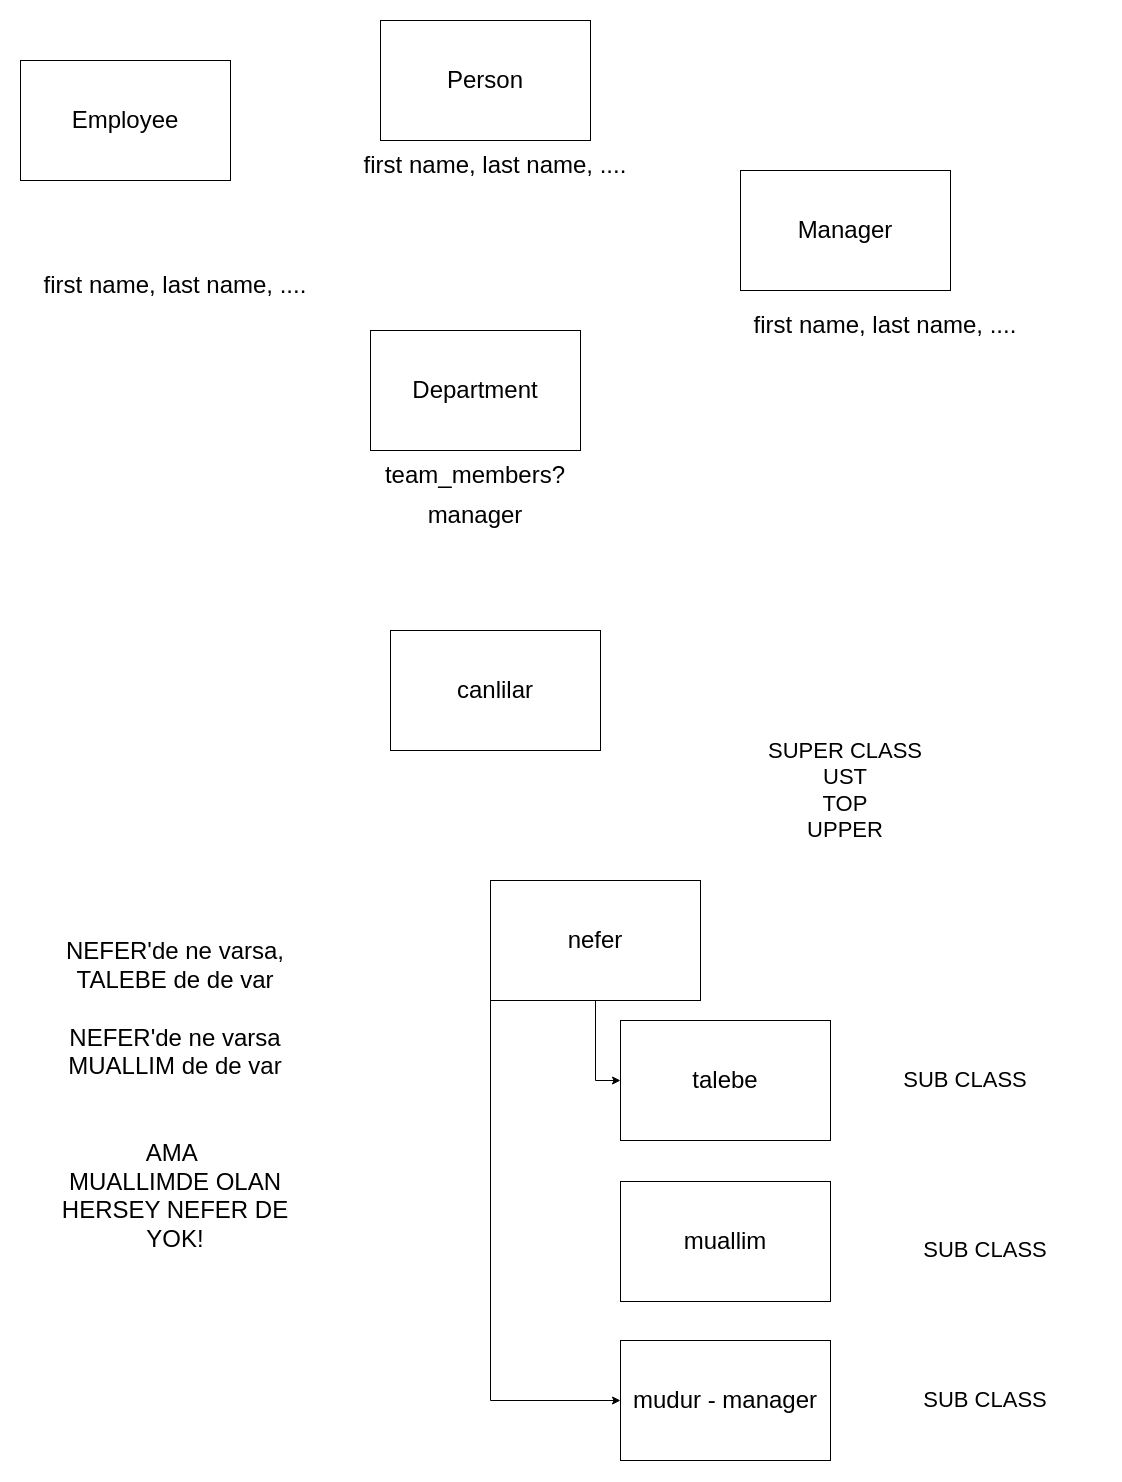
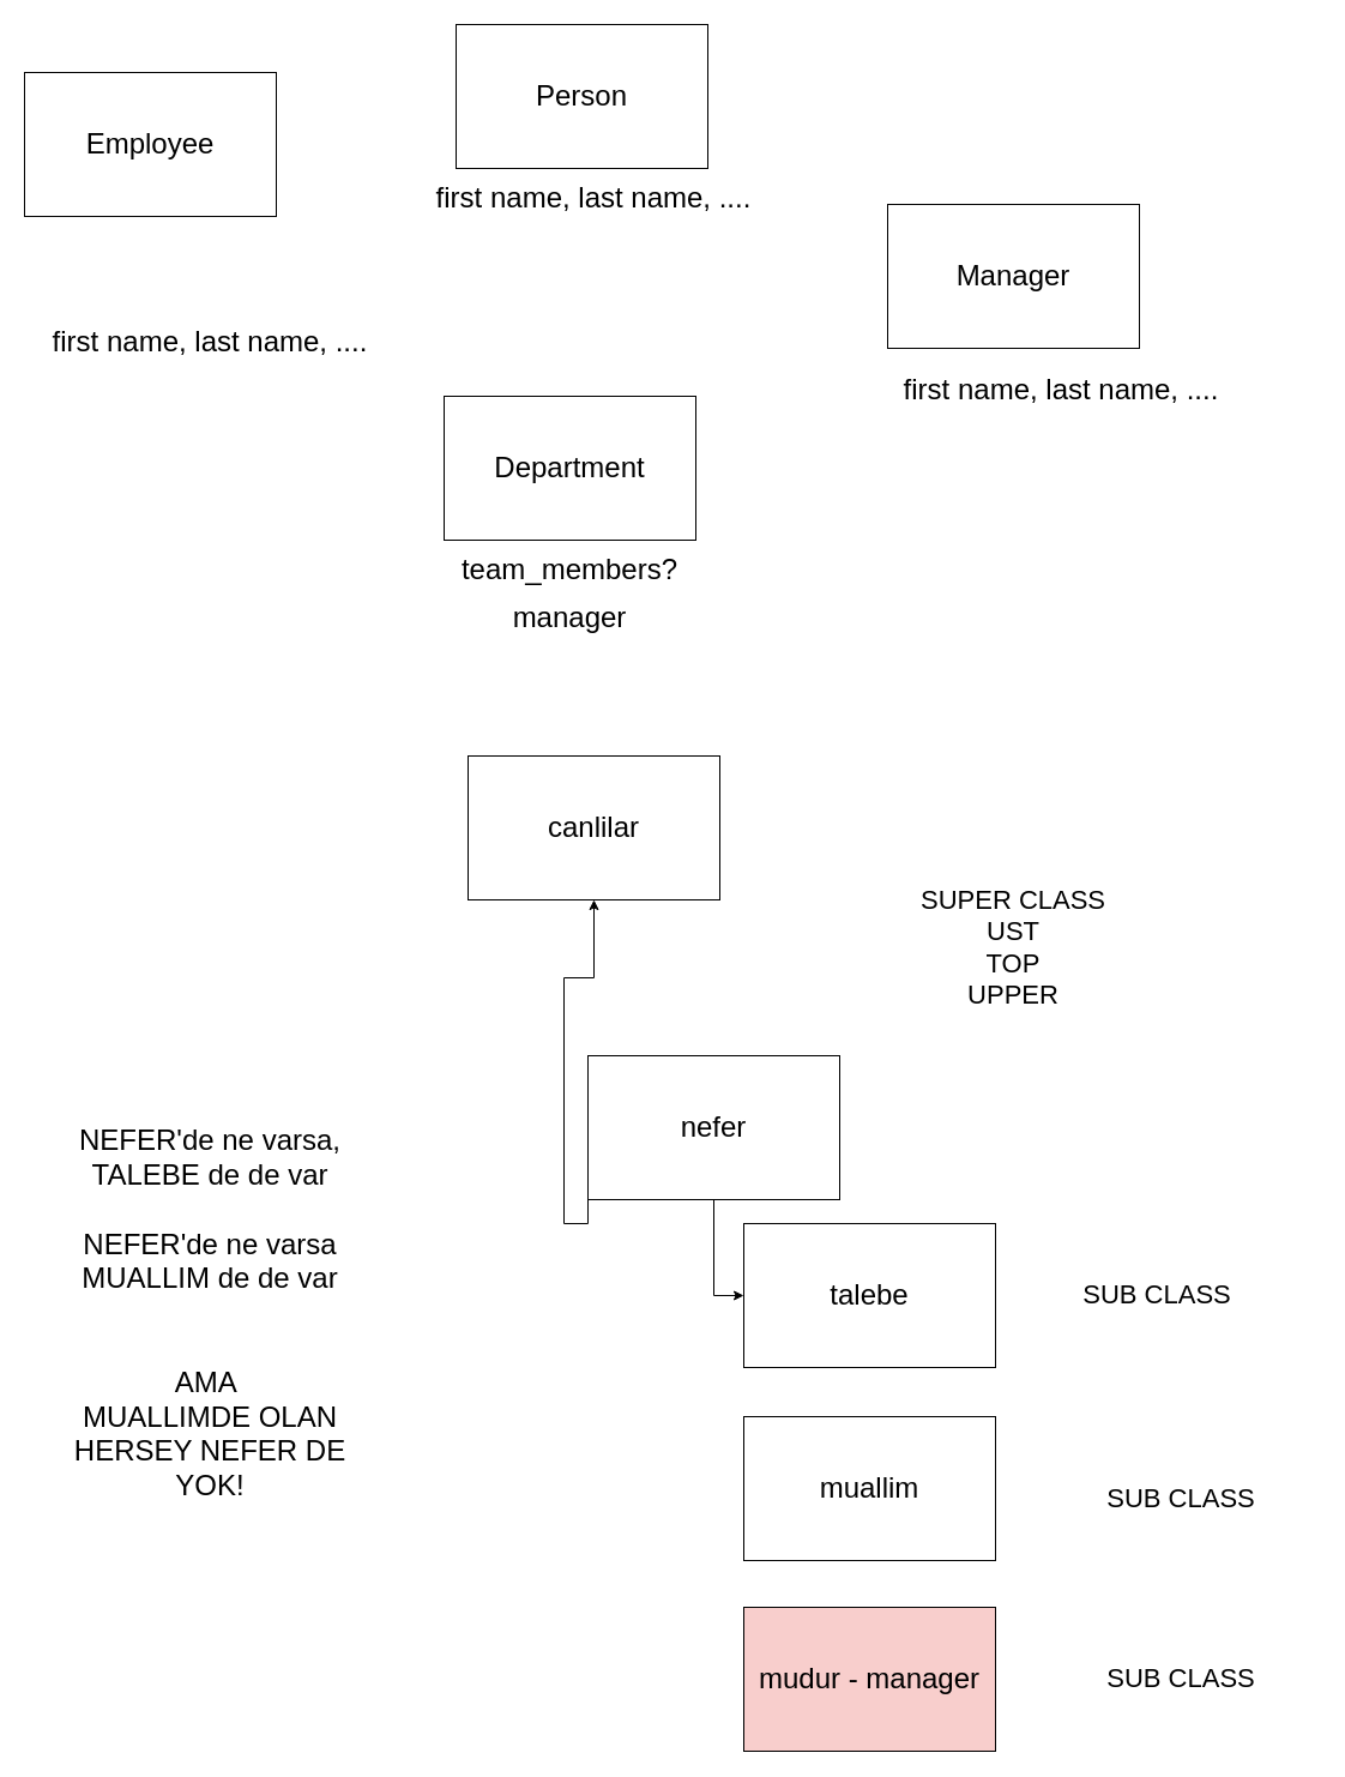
  <mxCell id="0" />
  <mxCell id="1" parent="0" />
  <mxCell id="2" value="Employee" style="rounded=0;whiteSpace=wrap;html=1;fontSize=24;" vertex="1" parent="1"><mxGeometry x="20" y="60" width="210" height="120" as="geometry" /></mxCell>
  <mxCell id="3" value="Department" style="rounded=0;whiteSpace=wrap;html=1;fontSize=24;" vertex="1" parent="1"><mxGeometry x="370" y="330" width="210" height="120" as="geometry" /></mxCell>
  <mxCell id="4" value="Manager" style="rounded=0;whiteSpace=wrap;html=1;fontSize=24;" vertex="1" parent="1"><mxGeometry x="740" y="170" width="210" height="120" as="geometry" /></mxCell>
  <mxCell id="5" value="first name, last name, ...." style="text;html=1;strokeColor=none;fillColor=none;align=center;verticalAlign=middle;whiteSpace=wrap;rounded=0;fontSize=24;" vertex="1" parent="1"><mxGeometry x="740" y="310" width="290" height="30" as="geometry" /></mxCell>
  <mxCell id="6" value="first name, last name, ...." style="text;html=1;strokeColor=none;fillColor=none;align=center;verticalAlign=middle;whiteSpace=wrap;rounded=0;fontSize=24;" vertex="1" parent="1"><mxGeometry x="30" y="270" width="290" height="30" as="geometry" /></mxCell>
  <mxCell id="7" value="team_members?" style="text;html=1;strokeColor=none;fillColor=none;align=center;verticalAlign=middle;whiteSpace=wrap;rounded=0;fontSize=24;" vertex="1" parent="1"><mxGeometry x="330" y="460" width="290" height="30" as="geometry" /></mxCell>
  <mxCell id="8" value="manager" style="text;html=1;strokeColor=none;fillColor=none;align=center;verticalAlign=middle;whiteSpace=wrap;rounded=0;fontSize=24;" vertex="1" parent="1"><mxGeometry x="330" y="500" width="290" height="30" as="geometry" /></mxCell>
  <mxCell id="9" value="Person" style="rounded=0;whiteSpace=wrap;html=1;fontSize=24;" vertex="1" parent="1"><mxGeometry x="380" y="20" width="210" height="120" as="geometry" /></mxCell>
  <mxCell id="10" value="first name, last name, ...." style="text;html=1;strokeColor=none;fillColor=none;align=center;verticalAlign=middle;whiteSpace=wrap;rounded=0;fontSize=24;" vertex="1" parent="1"><mxGeometry x="350" y="150" width="290" height="30" as="geometry" /></mxCell>
  <mxCell id="11" value="canlilar" style="rounded=0;whiteSpace=wrap;html=1;fontSize=24;" vertex="1" parent="1"><mxGeometry x="390" y="630" width="210" height="120" as="geometry" /></mxCell>
  <mxCell id="12" style="edgeStyle=orthogonalEdgeStyle;rounded=0;orthogonalLoop=1;jettySize=auto;html=1;entryX=0;entryY=0.5;entryDx=0;entryDy=0;" edge="1" parent="1" source="14" target="15"><mxGeometry relative="1" as="geometry" /></mxCell>
- <mxCell id="13" style="edgeStyle=orthogonalEdgeStyle;rounded=0;orthogonalLoop=1;jettySize=auto;html=1;exitX=0;exitY=1;exitDx=0;exitDy=0;entryX=0;entryY=0.5;entryDx=0;entryDy=0;" edge="1" parent="1" source="14" target="17"><mxGeometry relative="1" as="geometry" /></mxCell>
+ <mxCell id="13" style="edgeStyle=orthogonalEdgeStyle;rounded=0;orthogonalLoop=1;jettySize=auto;html=1;exitX=0;exitY=1;exitDx=0;exitDy=0;" edge="1" parent="1" source="14" target="11"><mxGeometry relative="1" as="geometry" /></mxCell>
  <mxCell id="14" value="nefer" style="rounded=0;whiteSpace=wrap;html=1;fontSize=24;" vertex="1" parent="1"><mxGeometry x="490" y="880" width="210" height="120" as="geometry" /></mxCell>
  <mxCell id="15" value="talebe" style="rounded=0;whiteSpace=wrap;html=1;fontSize=24;" vertex="1" parent="1"><mxGeometry x="620" y="1020" width="210" height="120" as="geometry" /></mxCell>
  <mxCell id="16" value="muallim" style="rounded=0;whiteSpace=wrap;html=1;fontSize=24;" vertex="1" parent="1"><mxGeometry x="620" y="1181" width="210" height="120" as="geometry" /></mxCell>
- <mxCell id="17" value="mudur - manager" style="rounded=0;whiteSpace=wrap;html=1;fontSize=24;" vertex="1" parent="1"><mxGeometry x="620" y="1340" width="210" height="120" as="geometry" /></mxCell>
+ <mxCell id="17" value="mudur - manager" style="rounded=0;whiteSpace=wrap;html=1;fontSize=24;fillColor=#f8cecc;" vertex="1" parent="1"><mxGeometry x="620" y="1340" width="210" height="120" as="geometry" /></mxCell>
  <mxCell id="18" value="NEFER'de ne varsa, TALEBE de de var&lt;br&gt;&lt;br&gt;NEFER'de ne varsa&lt;br&gt;MUALLIM de de var&lt;br&gt;&lt;br&gt;&lt;br&gt;AMA&amp;nbsp;&lt;br&gt;MUALLIMDE OLAN HERSEY NEFER DE YOK!" style="text;html=1;strokeColor=none;fillColor=none;align=center;verticalAlign=middle;whiteSpace=wrap;rounded=0;fontSize=24;" vertex="1" parent="1"><mxGeometry x="30" y="910" width="290" height="370" as="geometry" /></mxCell>
  <mxCell id="19" value="SUPER CLASS&lt;br&gt;UST&lt;br&gt;TOP&lt;br&gt;UPPER" style="text;html=1;strokeColor=none;fillColor=none;align=center;verticalAlign=middle;whiteSpace=wrap;rounded=0;fontSize=22;" vertex="1" parent="1"><mxGeometry x="730" y="725" width="230" height="130" as="geometry" /></mxCell>
  <mxCell id="20" value="SUB CLASS" style="text;html=1;strokeColor=none;fillColor=none;align=center;verticalAlign=middle;whiteSpace=wrap;rounded=0;fontSize=22;" vertex="1" parent="1"><mxGeometry x="850" y="1040" width="230" height="80" as="geometry" /></mxCell>
  <mxCell id="21" value="SUB CLASS" style="text;html=1;strokeColor=none;fillColor=none;align=center;verticalAlign=middle;whiteSpace=wrap;rounded=0;fontSize=22;" vertex="1" parent="1"><mxGeometry x="870" y="1210" width="230" height="80" as="geometry" /></mxCell>
  <mxCell id="22" value="SUB CLASS" style="text;html=1;strokeColor=none;fillColor=none;align=center;verticalAlign=middle;whiteSpace=wrap;rounded=0;fontSize=22;" vertex="1" parent="1"><mxGeometry x="870" y="1360" width="230" height="80" as="geometry" /></mxCell>
